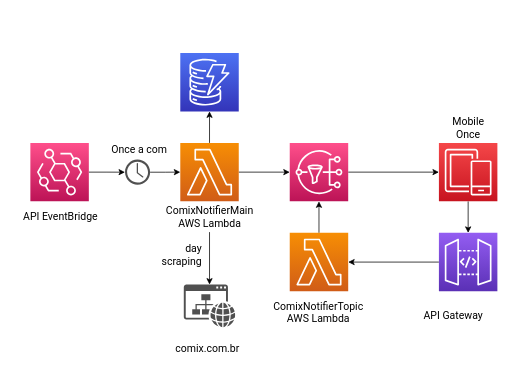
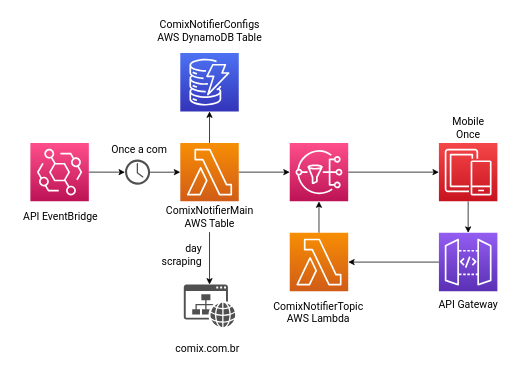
  <mxCell id="0" />
  <mxCell id="1" parent="0" />
  <mxCell id="2" style="edgeStyle=orthogonalEdgeStyle;rounded=0;orthogonalLoop=1;jettySize=auto;html=1;" edge="1" parent="1" source="3" target="15"><mxGeometry relative="1" as="geometry" /></mxCell>
- <mxCell id="3" value="&lt;div style=&quot;font-size: 14px&quot;&gt;ComixNotifierMain&lt;/div&gt;&lt;div style=&quot;font-size: 14px&quot;&gt;AWS Lambda&lt;/div&gt;" style="text;html=1;align=center;verticalAlign=middle;resizable=0;points=[];autosize=1;strokeColor=none;fillColor=none;fontStyle=0;fontSize=14;fontFamily=Roboto;fontSource=https%3A%2F%2Ffonts.googleapis.com%2Fcss%3Ffamily%3DRoboto;" parent="1" vertex="1"><mxGeometry x="214" y="269" width="130" height="40" as="geometry" /></mxCell>
+ <mxCell id="3" value="&lt;div style=&quot;font-size: 14px&quot;&gt;ComixNotifierMain&lt;/div&gt;&lt;div style=&quot;font-size: 14px&quot;&gt;AWS Table&lt;/div&gt;" style="text;html=1;align=center;verticalAlign=middle;resizable=0;points=[];autosize=1;strokeColor=none;fillColor=none;fontStyle=0;fontSize=14;fontFamily=Roboto;fontSource=https%3A%2F%2Ffonts.googleapis.com%2Fcss%3Ffamily%3DRoboto;" parent="1" vertex="1"><mxGeometry x="214" y="269" width="130" height="40" as="geometry" /></mxCell>
  <mxCell id="4" value="" style="edgeStyle=orthogonalEdgeStyle;rounded=0;orthogonalLoop=1;jettySize=auto;html=1;fontFamily=Roboto;fontSource=https%3A%2F%2Ffonts.googleapis.com%2Fcss%3Ffamily%3DRoboto;fontSize=14;" parent="1" source="6" target="13" edge="1"><mxGeometry relative="1" as="geometry" /></mxCell>
  <mxCell id="5" value="" style="edgeStyle=orthogonalEdgeStyle;rounded=0;orthogonalLoop=1;jettySize=auto;html=1;" edge="1" parent="1" source="6" target="18"><mxGeometry relative="1" as="geometry" /></mxCell>
  <mxCell id="6" value="" style="sketch=0;points=[[0,0,0],[0.25,0,0],[0.5,0,0],[0.75,0,0],[1,0,0],[0,1,0],[0.25,1,0],[0.5,1,0],[0.75,1,0],[1,1,0],[0,0.25,0],[0,0.5,0],[0,0.75,0],[1,0.25,0],[1,0.5,0],[1,0.75,0]];outlineConnect=0;fontColor=#232F3E;gradientColor=#F78E04;gradientDirection=north;fillColor=#D05C17;strokeColor=#ffffff;dashed=0;verticalLabelPosition=bottom;verticalAlign=top;align=center;html=1;fontSize=14;fontStyle=0;aspect=fixed;shape=mxgraph.aws4.resourceIcon;resIcon=mxgraph.aws4.lambda;" parent="1" vertex="1"><mxGeometry x="240" y="190" width="78" height="78" as="geometry" /></mxCell>
  <mxCell id="7" value="" style="edgeStyle=orthogonalEdgeStyle;rounded=0;orthogonalLoop=1;jettySize=auto;html=1;fontSize=14;fontStyle=0" parent="1" source="8" target="10" edge="1"><mxGeometry relative="1" as="geometry" /></mxCell>
  <mxCell id="8" value="" style="sketch=0;points=[[0,0,0],[0.25,0,0],[0.5,0,0],[0.75,0,0],[1,0,0],[0,1,0],[0.25,1,0],[0.5,1,0],[0.75,1,0],[1,1,0],[0,0.25,0],[0,0.5,0],[0,0.75,0],[1,0.25,0],[1,0.5,0],[1,0.75,0]];outlineConnect=0;fontColor=#232F3E;gradientColor=#FF4F8B;gradientDirection=north;fillColor=#BC1356;strokeColor=#ffffff;dashed=0;verticalLabelPosition=bottom;verticalAlign=top;align=center;html=1;fontSize=14;fontStyle=0;aspect=fixed;shape=mxgraph.aws4.resourceIcon;resIcon=mxgraph.aws4.eventbridge;" parent="1" vertex="1"><mxGeometry x="40" y="190" width="78" height="78" as="geometry" /></mxCell>
  <mxCell id="9" value="" style="edgeStyle=orthogonalEdgeStyle;rounded=0;orthogonalLoop=1;jettySize=auto;html=1;fontSize=14;fontStyle=0" parent="1" source="10" target="6" edge="1"><mxGeometry relative="1" as="geometry" /></mxCell>
  <mxCell id="10" value="" style="sketch=0;pointerEvents=1;shadow=0;dashed=0;html=1;strokeColor=none;fillColor=#505050;labelPosition=center;verticalLabelPosition=bottom;verticalAlign=top;outlineConnect=0;align=center;shape=mxgraph.office.concepts.clock;fontSize=14;fontStyle=0" parent="1" vertex="1"><mxGeometry x="166.25" y="212.25" width="33.5" height="33.5" as="geometry" /></mxCell>
  <mxCell id="11" value="Once a com" style="text;html=1;align=center;verticalAlign=middle;resizable=0;points=[];autosize=1;strokeColor=none;fillColor=none;fontSize=14;fontStyle=0;fontFamily=Roboto;fontSource=https%3A%2F%2Ffonts.googleapis.com%2Fcss%3Ffamily%3DRoboto;" parent="1" vertex="1"><mxGeometry x="145" y="189" width="80" height="20" as="geometry" /></mxCell>
  <mxCell id="12" value="API EventBridge" style="text;html=1;align=center;verticalAlign=middle;resizable=0;points=[];autosize=1;strokeColor=none;fillColor=none;fontSize=14;fontFamily=Roboto;fontStyle=0" parent="1" vertex="1"><mxGeometry x="20" y="279" width="120" height="20" as="geometry" /></mxCell>
  <mxCell id="13" value="" style="sketch=0;points=[[0,0,0],[0.25,0,0],[0.5,0,0],[0.75,0,0],[1,0,0],[0,1,0],[0.25,1,0],[0.5,1,0],[0.75,1,0],[1,1,0],[0,0.25,0],[0,0.5,0],[0,0.75,0],[1,0.25,0],[1,0.5,0],[1,0.75,0]];outlineConnect=0;fontColor=#232F3E;gradientColor=#4D72F3;gradientDirection=north;fillColor=#3334B9;strokeColor=#ffffff;dashed=0;verticalLabelPosition=bottom;verticalAlign=top;align=center;html=1;fontSize=14;fontStyle=0;aspect=fixed;shape=mxgraph.aws4.resourceIcon;resIcon=mxgraph.aws4.dynamodb;fontFamily=Roboto;fontSource=https%3A%2F%2Ffonts.googleapis.com%2Fcss%3Ffamily%3DRoboto;" parent="1" vertex="1"><mxGeometry x="240" y="70" width="78" height="78" as="geometry" /></mxCell>
+ <mxCell id="14" value="&lt;div style=&quot;font-size: 14px&quot;&gt;ComixNotifierConfigs&lt;/div&gt;&lt;div style=&quot;font-size: 14px&quot;&gt;AWS DynamoDB Table&lt;/div&gt;" style="text;html=1;align=center;verticalAlign=middle;resizable=0;points=[];autosize=1;strokeColor=none;fillColor=none;fontSize=14;fontFamily=Roboto;fontStyle=0" parent="1" vertex="1"><mxGeometry x="204" y="20" width="150" height="40" as="geometry" /></mxCell>
  <mxCell id="15" value="" style="sketch=0;pointerEvents=1;shadow=0;dashed=0;html=1;strokeColor=none;fillColor=#505050;labelPosition=center;verticalLabelPosition=bottom;verticalAlign=top;outlineConnect=0;align=center;shape=mxgraph.office.sites.website;fontFamily=Roboto;fontSource=https%3A%2F%2Ffonts.googleapis.com%2Fcss%3Ffamily%3DRoboto;fontSize=14;fontStyle=0" parent="1" vertex="1"><mxGeometry x="244.68" y="379" width="68.63" height="57" as="geometry" /></mxCell>
  <mxCell id="16" value="&lt;div style=&quot;font-size: 14px;&quot;&gt;comix.com.br&lt;/div&gt;" style="text;html=1;align=center;verticalAlign=middle;resizable=0;points=[];autosize=1;strokeColor=none;fillColor=none;fontSize=14;fontFamily=Roboto;fontStyle=0" parent="1" vertex="1"><mxGeometry x="226" y="454" width="100" height="20" as="geometry" /></mxCell>
  <mxCell id="17" value="" style="edgeStyle=orthogonalEdgeStyle;rounded=0;orthogonalLoop=1;jettySize=auto;html=1;" edge="1" parent="1" source="18" target="28"><mxGeometry relative="1" as="geometry" /></mxCell>
  <mxCell id="18" value="" style="sketch=0;points=[[0,0,0],[0.25,0,0],[0.5,0,0],[0.75,0,0],[1,0,0],[0,1,0],[0.25,1,0],[0.5,1,0],[0.75,1,0],[1,1,0],[0,0.25,0],[0,0.5,0],[0,0.75,0],[1,0.25,0],[1,0.5,0],[1,0.75,0]];outlineConnect=0;fontColor=#232F3E;gradientColor=#FF4F8B;gradientDirection=north;fillColor=#BC1356;strokeColor=#ffffff;dashed=0;verticalLabelPosition=bottom;verticalAlign=top;align=center;html=1;fontSize=12;fontStyle=0;aspect=fixed;shape=mxgraph.aws4.resourceIcon;resIcon=mxgraph.aws4.sns;fontFamily=Roboto;fontSource=https%3A%2F%2Ffonts.googleapis.com%2Fcss%3Ffamily%3DRoboto;" parent="1" vertex="1"><mxGeometry x="386" y="190" width="78" height="78" as="geometry" /></mxCell>
  <mxCell id="19" value="" style="edgeStyle=orthogonalEdgeStyle;rounded=0;orthogonalLoop=1;jettySize=auto;html=1;fontFamily=Roboto;fontSource=https%3A%2F%2Ffonts.googleapis.com%2Fcss%3Ffamily%3DRoboto;fontSize=14;" parent="1" source="20" target="23" edge="1"><mxGeometry relative="1" as="geometry" /></mxCell>
  <mxCell id="20" value="" style="sketch=0;points=[[0,0,0],[0.25,0,0],[0.5,0,0],[0.75,0,0],[1,0,0],[0,1,0],[0.25,1,0],[0.5,1,0],[0.75,1,0],[1,1,0],[0,0.25,0],[0,0.5,0],[0,0.75,0],[1,0.25,0],[1,0.5,0],[1,0.75,0]];outlineConnect=0;fontColor=#232F3E;gradientColor=#945DF2;gradientDirection=north;fillColor=#5A30B5;strokeColor=#ffffff;dashed=0;verticalLabelPosition=bottom;verticalAlign=top;align=center;html=1;fontSize=12;fontStyle=0;aspect=fixed;shape=mxgraph.aws4.resourceIcon;resIcon=mxgraph.aws4.api_gateway;fontFamily=Roboto;fontSource=https%3A%2F%2Ffonts.googleapis.com%2Fcss%3Ffamily%3DRoboto;" parent="1" vertex="1"><mxGeometry x="585" y="310" width="78" height="78" as="geometry" /></mxCell>
- <mxCell id="21" value="&lt;div&gt;API Gateway&lt;/div&gt;" style="text;html=1;align=center;verticalAlign=middle;resizable=0;points=[];autosize=1;strokeColor=none;fillColor=none;fontSize=14;fontFamily=Roboto;" parent="1" vertex="1"><mxGeometry x="559" y="411" width="90" height="20" as="geometry" /></mxCell>
+ <mxCell id="21" value="&lt;div&gt;API Gateway&lt;/div&gt;" style="text;html=1;align=center;verticalAlign=middle;resizable=0;points=[];autosize=1;strokeColor=none;fillColor=none;fontSize=14;fontFamily=Roboto;" parent="1" vertex="1"><mxGeometry x="579" y="396" width="90" height="20" as="geometry" /></mxCell>
  <mxCell id="22" value="" style="edgeStyle=orthogonalEdgeStyle;rounded=0;orthogonalLoop=1;jettySize=auto;html=1;fontFamily=Roboto;fontSource=https%3A%2F%2Ffonts.googleapis.com%2Fcss%3Ffamily%3DRoboto;fontSize=14;" parent="1" source="23" target="18" edge="1"><mxGeometry relative="1" as="geometry" /></mxCell>
  <mxCell id="23" value="" style="sketch=0;points=[[0,0,0],[0.25,0,0],[0.5,0,0],[0.75,0,0],[1,0,0],[0,1,0],[0.25,1,0],[0.5,1,0],[0.75,1,0],[1,1,0],[0,0.25,0],[0,0.5,0],[0,0.75,0],[1,0.25,0],[1,0.5,0],[1,0.75,0]];outlineConnect=0;fontColor=#232F3E;gradientColor=#F78E04;gradientDirection=north;fillColor=#D05C17;strokeColor=#ffffff;dashed=0;verticalLabelPosition=bottom;verticalAlign=top;align=center;html=1;fontSize=14;fontStyle=0;aspect=fixed;shape=mxgraph.aws4.resourceIcon;resIcon=mxgraph.aws4.lambda;" parent="1" vertex="1"><mxGeometry x="386" y="310" width="78" height="78" as="geometry" /></mxCell>
  <mxCell id="24" value="&lt;div&gt;ComixNotifierTopic&lt;/div&gt;&lt;div&gt;AWS Lambda&lt;br&gt;&lt;/div&gt;" style="text;html=1;align=center;verticalAlign=middle;resizable=0;points=[];autosize=1;strokeColor=none;fillColor=none;fontSize=14;fontFamily=Roboto;" parent="1" vertex="1"><mxGeometry x="344" y="396" width="160" height="40" as="geometry" /></mxCell>
  <mxCell id="25" value="&lt;div&gt;Mobile&lt;/div&gt;&lt;div&gt;Once&lt;/div&gt;" style="text;html=1;align=center;verticalAlign=middle;resizable=0;points=[];autosize=1;strokeColor=none;fillColor=none;fontSize=14;fontFamily=Roboto;" parent="1" vertex="1"><mxGeometry x="594" y="150" width="60" height="40" as="geometry" /></mxCell>
  <mxCell id="26" value="&lt;div&gt;day&lt;/div&gt;&lt;div&gt;scraping&lt;br&gt;&lt;/div&gt;" style="text;html=1;align=right;verticalAlign=middle;resizable=0;points=[];autosize=1;strokeColor=none;fillColor=none;fontSize=14;fontFamily=Roboto;" parent="1" vertex="1"><mxGeometry x="199.75" y="319" width="70" height="40" as="geometry" /></mxCell>
  <mxCell id="27" value="" style="edgeStyle=orthogonalEdgeStyle;rounded=0;orthogonalLoop=1;jettySize=auto;html=1;" edge="1" parent="1" source="28" target="20"><mxGeometry relative="1" as="geometry" /></mxCell>
  <mxCell id="28" value="" style="sketch=0;points=[[0,0,0],[0.25,0,0],[0.5,0,0],[0.75,0,0],[1,0,0],[0,1,0],[0.25,1,0],[0.5,1,0],[0.75,1,0],[1,1,0],[0,0.25,0],[0,0.5,0],[0,0.75,0],[1,0.25,0],[1,0.5,0],[1,0.75,0]];outlineConnect=0;fontColor=#232F3E;gradientColor=#F54749;gradientDirection=north;fillColor=#C7131F;strokeColor=#ffffff;dashed=0;verticalLabelPosition=bottom;verticalAlign=top;align=center;html=1;fontSize=12;fontStyle=0;aspect=fixed;shape=mxgraph.aws4.resourceIcon;resIcon=mxgraph.aws4.mobile;" vertex="1" parent="1"><mxGeometry x="585" y="190" width="78" height="78" as="geometry" /></mxCell>
